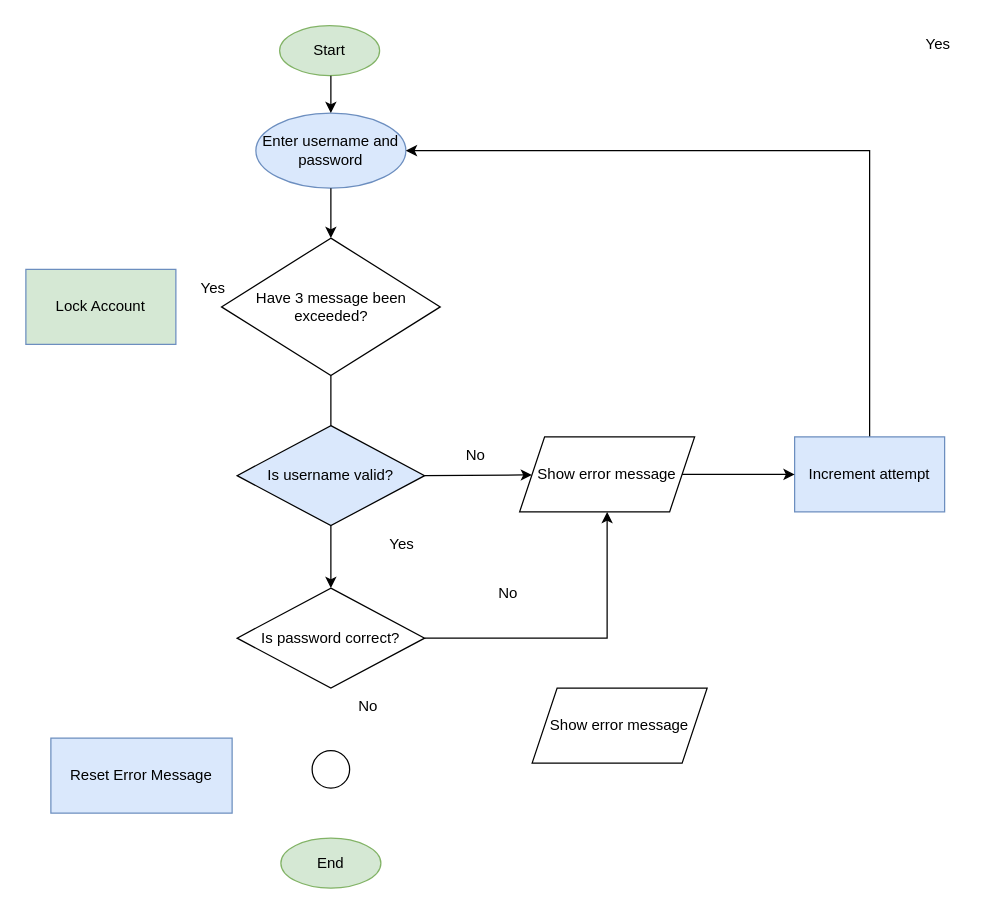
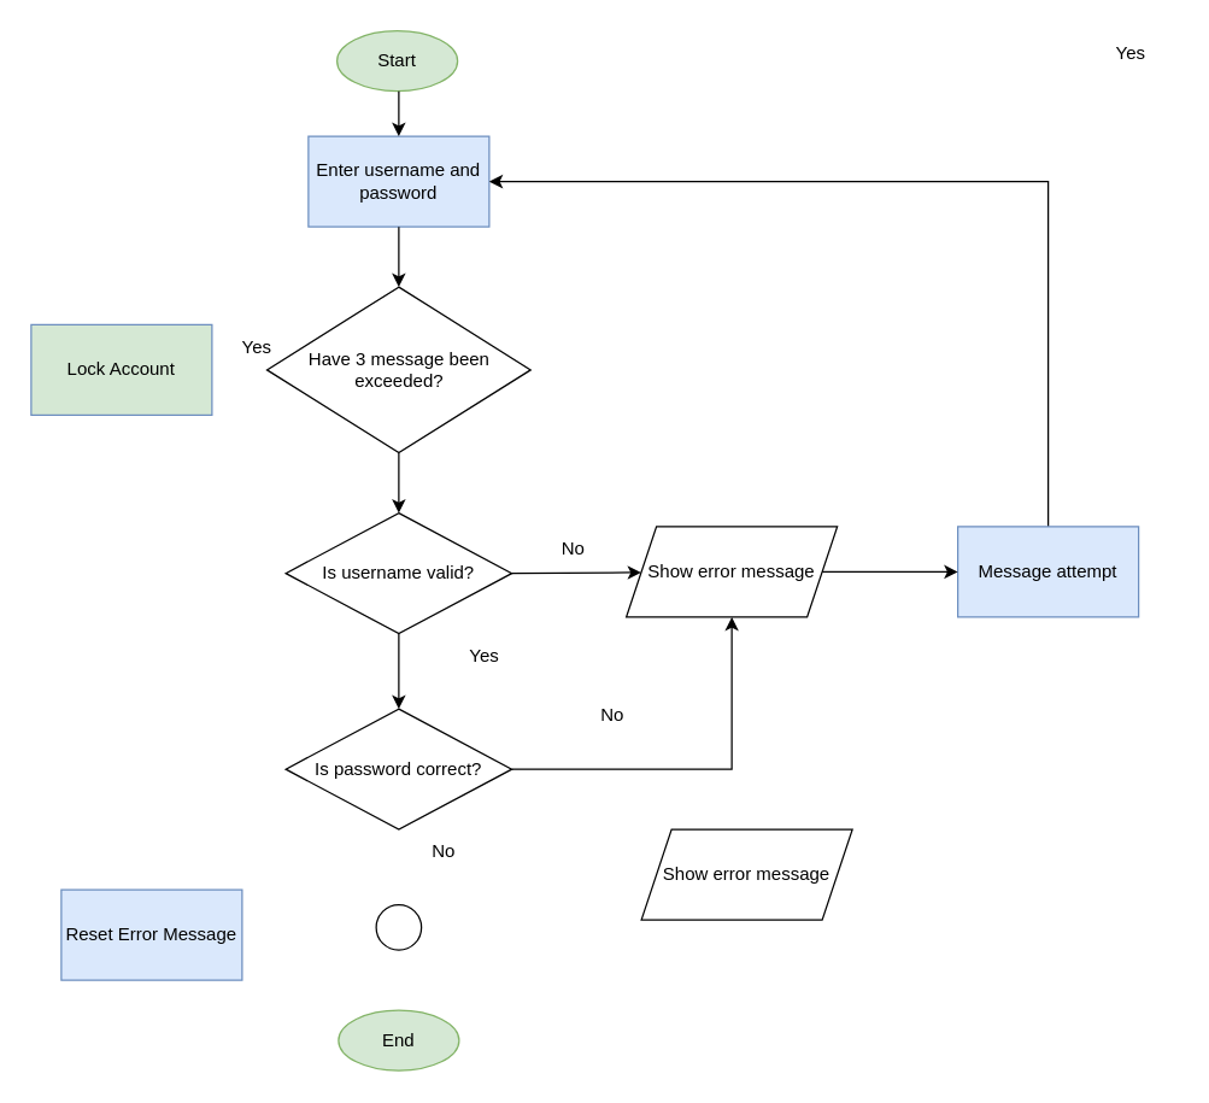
  <mxCell id="0" />
  <mxCell id="1" parent="0" />
  <mxCell id="2" value="Start" style="ellipse;whiteSpace=wrap;html=1;fillColor=#d5e8d4;strokeColor=#82b366;" vertex="1" parent="1"><mxGeometry x="223" y="20" width="80" height="40" as="geometry" /></mxCell>
  <mxCell id="3" value="End" style="ellipse;whiteSpace=wrap;html=1;fillColor=#d5e8d4;strokeColor=#82b366;" vertex="1" parent="1"><mxGeometry x="224" y="670" width="80" height="40" as="geometry" /></mxCell>
- <mxCell id="4" value="Enter username and password" style="ellipse;whiteSpace=wrap;html=1;fillColor=#dae8fc;strokeColor=#6c8ebf;" vertex="1" parent="1"><mxGeometry x="204" y="90" width="120" height="60" as="geometry" /></mxCell>
+ <mxCell id="4" value="Enter username and password" style="rounded=0;whiteSpace=wrap;html=1;fillColor=#dae8fc;strokeColor=#6c8ebf;" vertex="1" parent="1"><mxGeometry x="204" y="90" width="120" height="60" as="geometry" /></mxCell>
  <mxCell id="5" value="" style="endArrow=classic;html=1;rounded=0;exitX=0.5;exitY=1;exitDx=0;exitDy=0;" edge="1" parent="1" target="4"><mxGeometry width="50" height="50" relative="1" as="geometry"><mxPoint x="264" y="60" as="sourcePoint" /><mxPoint x="404" y="210" as="targetPoint" /></mxGeometry></mxCell>
- <mxCell id="6" value="Is username valid?" style="rhombus;whiteSpace=wrap;html=1;fillColor=#dae8fc;" vertex="1" parent="1"><mxGeometry x="189" y="340" width="150" height="80" as="geometry" /></mxCell>
+ <mxCell id="6" value="Is username valid?" style="rhombus;whiteSpace=wrap;html=1;" vertex="1" parent="1"><mxGeometry x="189" y="340" width="150" height="80" as="geometry" /></mxCell>
  <mxCell id="7" value="Show error message" style="shape=parallelogram;perimeter=parallelogramPerimeter;whiteSpace=wrap;html=1;fixedSize=1;" vertex="1" parent="1"><mxGeometry x="415" y="349" width="140" height="60" as="geometry" /></mxCell>
  <mxCell id="8" style="edgeStyle=orthogonalEdgeStyle;rounded=0;orthogonalLoop=1;jettySize=auto;html=1;exitX=0.5;exitY=0;exitDx=0;exitDy=0;entryX=1;entryY=0.5;entryDx=0;entryDy=0;" edge="1" parent="1" source="9" target="4"><mxGeometry relative="1" as="geometry" /></mxCell>
- <mxCell id="9" value="Increment attempt" style="rounded=0;whiteSpace=wrap;html=1;fillColor=#dae8fc;strokeColor=#6c8ebf;" vertex="1" parent="1"><mxGeometry x="635" y="349" width="120" height="60" as="geometry" /></mxCell>
+ <mxCell id="9" value="Message attempt" style="rounded=0;whiteSpace=wrap;html=1;fillColor=#dae8fc;strokeColor=#6c8ebf;" vertex="1" parent="1"><mxGeometry x="635" y="349" width="120" height="60" as="geometry" /></mxCell>
  <mxCell id="10" style="edgeStyle=orthogonalEdgeStyle;rounded=0;orthogonalLoop=1;jettySize=auto;html=1;entryX=0.5;entryY=1;entryDx=0;entryDy=0;exitX=1;exitY=0.5;exitDx=0;exitDy=0;" edge="1" parent="1" source="11" target="7"><mxGeometry relative="1" as="geometry"><mxPoint x="340" y="511" as="sourcePoint" /></mxGeometry></mxCell>
  <mxCell id="11" value="Is password correct?" style="rhombus;whiteSpace=wrap;html=1;" vertex="1" parent="1"><mxGeometry x="189" y="470" width="150" height="80" as="geometry" /></mxCell>
  <mxCell id="12" value="" style="endArrow=classic;html=1;rounded=0;exitX=1;exitY=0.5;exitDx=0;exitDy=0;" edge="1" parent="1" source="6" target="7"><mxGeometry width="50" height="50" relative="1" as="geometry"><mxPoint x="335" y="409" as="sourcePoint" /><mxPoint x="335" y="445" as="targetPoint" /></mxGeometry></mxCell>
  <mxCell id="13" value="" style="endArrow=classic;html=1;rounded=0;exitX=1;exitY=0.5;exitDx=0;exitDy=0;entryX=0;entryY=0.5;entryDx=0;entryDy=0;" edge="1" parent="1" source="7" target="9"><mxGeometry width="50" height="50" relative="1" as="geometry"><mxPoint x="405" y="409" as="sourcePoint" /><mxPoint x="405" y="445" as="targetPoint" /></mxGeometry></mxCell>
  <mxCell id="14" value="Have 3 message been exceeded?" style="rhombus;whiteSpace=wrap;html=1;" vertex="1" parent="1"><mxGeometry x="176.5" y="190" width="175" height="110" as="geometry" /></mxCell>
  <mxCell id="15" value="Lock Account" style="rounded=0;whiteSpace=wrap;html=1;fillColor=#d5e8d4;strokeColor=#6c8ebf;" vertex="1" parent="1"><mxGeometry x="20" y="215" width="120" height="60" as="geometry" /></mxCell>
  <mxCell id="16" value="Show error message" style="shape=parallelogram;perimeter=parallelogramPerimeter;whiteSpace=wrap;html=1;fixedSize=1;" vertex="1" parent="1"><mxGeometry x="425" y="550" width="140" height="60" as="geometry" /></mxCell>
- <mxCell id="17" value="Reset Error Message" style="rounded=0;whiteSpace=wrap;html=1;fillColor=#dae8fc;strokeColor=#6c8ebf;" vertex="1" parent="1"><mxGeometry x="40" y="590" width="145" height="60" as="geometry" /></mxCell>
+ <mxCell id="17" value="Reset Error Message" style="rounded=0;whiteSpace=wrap;html=1;fillColor=#dae8fc;strokeColor=#6c8ebf;" vertex="1" parent="1"><mxGeometry x="40" y="590" width="120" height="60" as="geometry" /></mxCell>
  <mxCell id="18" value="Yes" style="text;strokeColor=none;align=center;fillColor=none;html=1;verticalAlign=middle;whiteSpace=wrap;rounded=0;" vertex="1" parent="1"><mxGeometry x="291" y="420" width="60" height="30" as="geometry" /></mxCell>
  <mxCell id="19" value="Yes" style="text;strokeColor=none;align=center;fillColor=none;html=1;verticalAlign=middle;whiteSpace=wrap;rounded=0;" vertex="1" parent="1"><mxGeometry x="720" y="20" width="60" height="30" as="geometry" /></mxCell>
  <mxCell id="20" value="" style="endArrow=classic;html=1;rounded=0;exitX=0.5;exitY=1;exitDx=0;exitDy=0;entryX=0.5;entryY=0;entryDx=0;entryDy=0;" edge="1" parent="1" source="6" target="11"><mxGeometry width="50" height="50" relative="1" as="geometry"><mxPoint x="330" y="530" as="sourcePoint" /><mxPoint x="330" y="590" as="targetPoint" /></mxGeometry></mxCell>
  <mxCell id="21" value="No" style="text;strokeColor=none;align=center;fillColor=none;html=1;verticalAlign=middle;whiteSpace=wrap;rounded=0;" vertex="1" parent="1"><mxGeometry x="264" y="550" width="60" height="30" as="geometry" /></mxCell>
  <mxCell id="22" value="Yes" style="text;strokeColor=none;align=center;fillColor=none;html=1;verticalAlign=middle;whiteSpace=wrap;rounded=0;" vertex="1" parent="1"><mxGeometry x="140" y="215" width="60" height="30" as="geometry" /></mxCell>
  <mxCell id="23" value="" style="ellipse;whiteSpace=wrap;html=1;aspect=fixed;" vertex="1" parent="1"><mxGeometry x="249" y="600" width="30" height="30" as="geometry" /></mxCell>
  <mxCell id="24" value="No" style="text;strokeColor=none;align=center;fillColor=none;html=1;verticalAlign=middle;whiteSpace=wrap;rounded=0;" vertex="1" parent="1"><mxGeometry x="350" y="349" width="60" height="30" as="geometry" /></mxCell>
  <mxCell id="25" value="No" style="text;strokeColor=none;align=center;fillColor=none;html=1;verticalAlign=middle;whiteSpace=wrap;rounded=0;" vertex="1" parent="1"><mxGeometry x="376" y="459" width="60" height="30" as="geometry" /></mxCell>
  <mxCell id="26" value="" style="endArrow=classic;html=1;rounded=0;entryX=0.5;entryY=0;entryDx=0;entryDy=0;exitX=0.5;exitY=1;exitDx=0;exitDy=0;" edge="1" parent="1" source="4" target="14"><mxGeometry width="50" height="50" relative="1" as="geometry"><mxPoint x="330" y="560" as="sourcePoint" /><mxPoint x="330" y="620" as="targetPoint" /></mxGeometry></mxCell>
- <mxCell id="27" value="" style="endArrow=none;html=1;rounded=0;entryX=0.5;entryY=0;entryDx=0;entryDy=0;exitX=0.5;exitY=1;exitDx=0;exitDy=0;" edge="1" parent="1" source="14" target="6"><mxGeometry width="50" height="50" relative="1" as="geometry"><mxPoint x="260" y="160" as="sourcePoint" /><mxPoint x="260" y="200" as="targetPoint" /></mxGeometry></mxCell>
+ <mxCell id="27" value="" style="endArrow=classic;html=1;rounded=0;entryX=0.5;entryY=0;entryDx=0;entryDy=0;exitX=0.5;exitY=1;exitDx=0;exitDy=0;" edge="1" parent="1" source="14" target="6"><mxGeometry width="50" height="50" relative="1" as="geometry"><mxPoint x="260" y="160" as="sourcePoint" /><mxPoint x="260" y="200" as="targetPoint" /></mxGeometry></mxCell>
